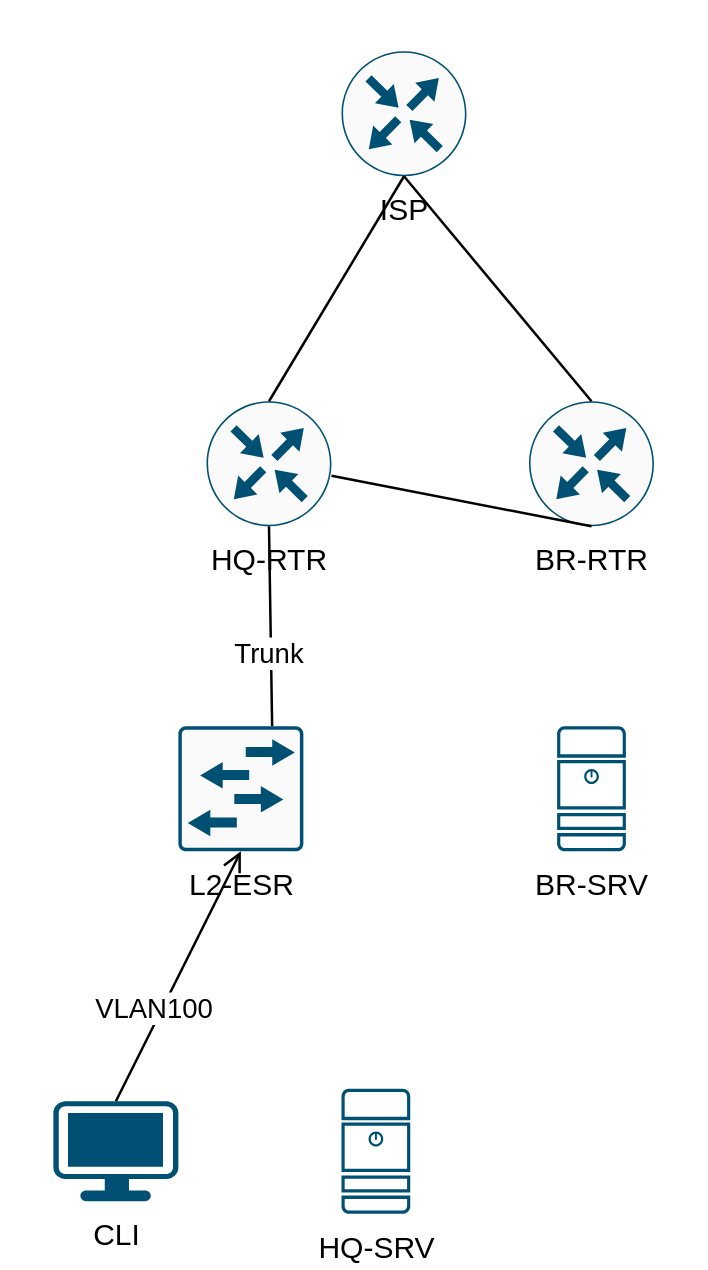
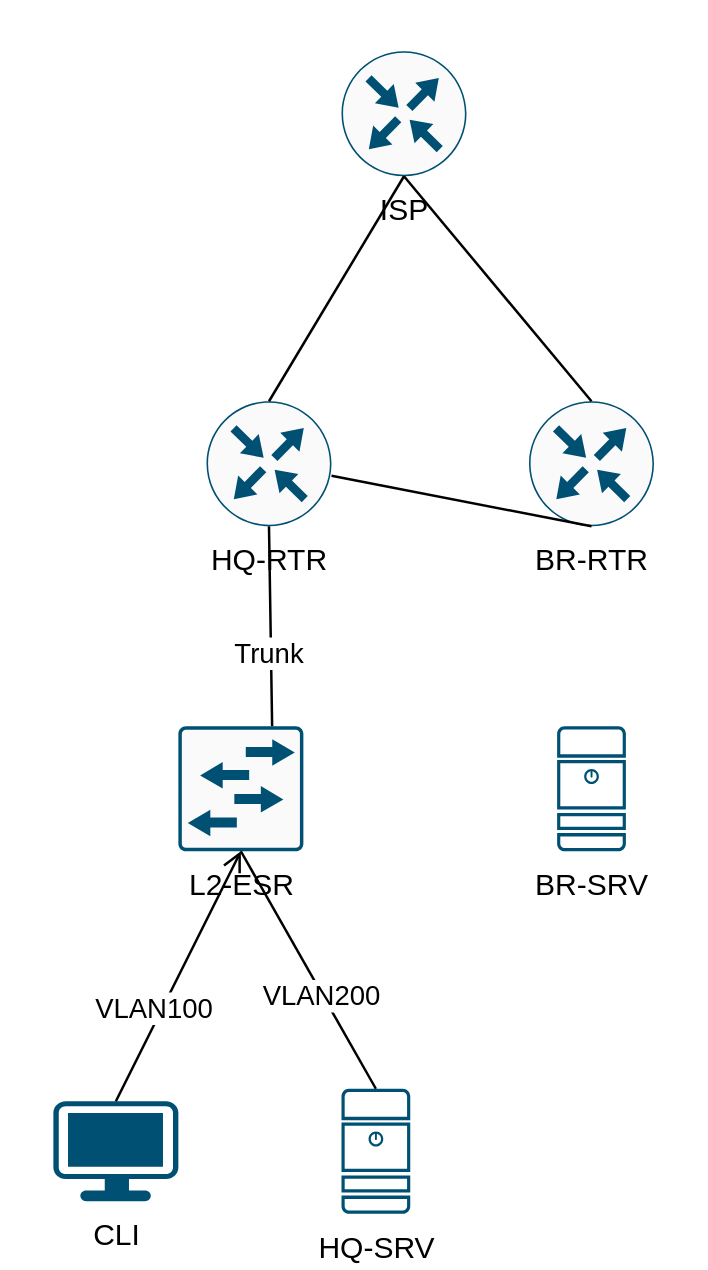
  <mxCell id="0" />
  <mxCell id="1" parent="0" />
  <mxCell id="2" value="&lt;div&gt;L2-ESR&lt;/div&gt;" style="sketch=0;points=[[0.015,0.015,0],[0.985,0.015,0],[0.985,0.985,0],[0.015,0.985,0],[0.25,0,0],[0.5,0,0],[0.75,0,0],[1,0.25,0],[1,0.5,0],[1,0.75,0],[0.75,1,0],[0.5,1,0],[0.25,1,0],[0,0.75,0],[0,0.5,0],[0,0.25,0]];verticalLabelPosition=bottom;html=1;verticalAlign=top;aspect=fixed;align=center;pointerEvents=1;shape=mxgraph.cisco19.rect;prIcon=l2_switch;fillColor=#FAFAFA;strokeColor=#005073;" parent="1" vertex="1"><mxGeometry x="70.75" y="290" width="50" height="50" as="geometry" /></mxCell>
  <mxCell id="3" value="HQ-RTR" style="sketch=0;points=[[0.5,0,0],[1,0.5,0],[0.5,1,0],[0,0.5,0],[0.145,0.145,0],[0.856,0.145,0],[0.855,0.856,0],[0.145,0.855,0]];verticalLabelPosition=bottom;html=1;verticalAlign=top;aspect=fixed;align=center;pointerEvents=1;shape=mxgraph.cisco19.rect;prIcon=router;fillColor=#FAFAFA;strokeColor=#005073;" parent="1" vertex="1"><mxGeometry x="82" y="160" width="50" height="50" as="geometry" /></mxCell>
  <mxCell id="4" value="CLI" style="points=[[0.03,0.03,0],[0.5,0,0],[0.97,0.03,0],[1,0.4,0],[0.97,0.745,0],[0.5,1,0],[0.03,0.745,0],[0,0.4,0]];verticalLabelPosition=bottom;sketch=0;html=1;verticalAlign=top;aspect=fixed;align=center;pointerEvents=1;shape=mxgraph.cisco19.workstation;fillColor=#005073;strokeColor=none;" parent="1" vertex="1"><mxGeometry x="20.75" y="440" width="50" height="40" as="geometry" /></mxCell>
  <mxCell id="5" value="HQ-SRV" style="sketch=0;points=[[0.015,0.015,0],[0.985,0.015,0],[0.985,0.985,0],[0.015,0.985,0],[0.25,0,0],[0.5,0,0],[0.75,0,0],[1,0.25,0],[1,0.5,0],[1,0.75,0],[0.75,1,0],[0.5,1,0],[0.25,1,0],[0,0.75,0],[0,0.5,0],[0,0.25,0]];verticalLabelPosition=bottom;html=1;verticalAlign=top;aspect=fixed;align=center;pointerEvents=1;shape=mxgraph.cisco19.server;fillColor=#005073;strokeColor=none;" parent="1" vertex="1"><mxGeometry x="136" y="435" width="27.5" height="50" as="geometry" /></mxCell>
  <mxCell id="6" style="rounded=0;orthogonalLoop=1;jettySize=auto;html=1;exitX=0.5;exitY=0;exitDx=0;exitDy=0;exitPerimeter=0;entryX=0.5;entryY=1;entryDx=0;entryDy=0;entryPerimeter=0;endArrow=open;endFill=0;" parent="1" source="4" target="2" edge="1"><mxGeometry relative="1" as="geometry" /></mxCell>
  <mxCell id="7" value="VLAN100" style="edgeLabel;html=1;align=center;verticalAlign=middle;resizable=0;points=[];" parent="6" vertex="1" connectable="0"><mxGeometry x="-0.284" y="3" relative="1" as="geometry"><mxPoint as="offset" /></mxGeometry></mxCell>
+ <mxCell id="8" style="rounded=0;orthogonalLoop=1;jettySize=auto;html=1;exitX=0.5;exitY=0;exitDx=0;exitDy=0;exitPerimeter=0;entryX=0.5;entryY=1;entryDx=0;entryDy=0;entryPerimeter=0;endArrow=none;endFill=0;" parent="1" source="5" target="2" edge="1"><mxGeometry relative="1" as="geometry" /></mxCell>
+ <mxCell id="9" value="VLAN200" style="edgeLabel;html=1;align=center;verticalAlign=middle;resizable=0;points=[];" parent="8" vertex="1" connectable="0"><mxGeometry x="-0.196" y="1" relative="1" as="geometry"><mxPoint as="offset" /></mxGeometry></mxCell>
  <mxCell id="10" style="rounded=0;orthogonalLoop=1;jettySize=auto;html=1;exitX=0.75;exitY=0;exitDx=0;exitDy=0;exitPerimeter=0;entryX=0.5;entryY=1;entryDx=0;entryDy=0;entryPerimeter=0;endArrow=none;endFill=0;" parent="1" source="2" target="3" edge="1"><mxGeometry relative="1" as="geometry" /></mxCell>
  <mxCell id="11" value="Trunk" style="edgeLabel;html=1;align=center;verticalAlign=middle;resizable=0;points=[];" parent="10" vertex="1" connectable="0"><mxGeometry x="-0.317" y="-2" relative="1" as="geometry"><mxPoint x="-3" y="-2" as="offset" /></mxGeometry></mxCell>
  <mxCell id="12" value="ISP" style="sketch=0;points=[[0.5,0,0],[1,0.5,0],[0.5,1,0],[0,0.5,0],[0.145,0.145,0],[0.856,0.145,0],[0.855,0.856,0],[0.145,0.855,0]];verticalLabelPosition=bottom;html=1;verticalAlign=top;aspect=fixed;align=center;pointerEvents=1;shape=mxgraph.cisco19.rect;prIcon=router;fillColor=#FAFAFA;strokeColor=#005073;" parent="1" vertex="1"><mxGeometry x="136" y="20" width="50" height="50" as="geometry" /></mxCell>
  <mxCell id="13" value="BR-RTR" style="sketch=0;points=[[0.5,0,0],[1,0.5,0],[0.5,1,0],[0,0.5,0],[0.145,0.145,0],[0.856,0.145,0],[0.855,0.856,0],[0.145,0.855,0]];verticalLabelPosition=bottom;html=1;verticalAlign=top;aspect=fixed;align=center;pointerEvents=1;shape=mxgraph.cisco19.rect;prIcon=router;fillColor=#FAFAFA;strokeColor=#005073;" parent="1" vertex="1"><mxGeometry x="211" y="160" width="50" height="50" as="geometry" /></mxCell>
  <mxCell id="14" style="rounded=0;orthogonalLoop=1;jettySize=auto;html=1;exitX=0.5;exitY=0;exitDx=0;exitDy=0;exitPerimeter=0;entryX=0.5;entryY=1;entryDx=0;entryDy=0;entryPerimeter=0;endArrow=none;endFill=0;" edge="1" parent="1" source="3" target="12"><mxGeometry relative="1" as="geometry" /></mxCell>
  <mxCell id="15" style="rounded=0;orthogonalLoop=1;jettySize=auto;html=1;exitX=0.5;exitY=0;exitDx=0;exitDy=0;exitPerimeter=0;entryX=0.5;entryY=1;entryDx=0;entryDy=0;entryPerimeter=0;endArrow=none;endFill=0;" edge="1" parent="1" source="13" target="12"><mxGeometry relative="1" as="geometry" /></mxCell>
  <mxCell id="16" value="BR-SRV" style="sketch=0;points=[[0.015,0.015,0],[0.985,0.015,0],[0.985,0.985,0],[0.015,0.985,0],[0.25,0,0],[0.5,0,0],[0.75,0,0],[1,0.25,0],[1,0.5,0],[1,0.75,0],[0.75,1,0],[0.5,1,0],[0.25,1,0],[0,0.75,0],[0,0.5,0],[0,0.25,0]];verticalLabelPosition=bottom;html=1;verticalAlign=top;aspect=fixed;align=center;pointerEvents=1;shape=mxgraph.cisco19.server;fillColor=#005073;strokeColor=none;" vertex="1" parent="1"><mxGeometry x="222.25" y="290" width="27.5" height="50" as="geometry" /></mxCell>
  <mxCell id="17" style="rounded=0;orthogonalLoop=1;jettySize=auto;html=1;exitX=0.5;exitY=1;exitDx=0;exitDy=0;exitPerimeter=0;endArrow=none;endFill=0;" edge="1" parent="1" source="13" target="3"><mxGeometry relative="1" as="geometry" /></mxCell>
